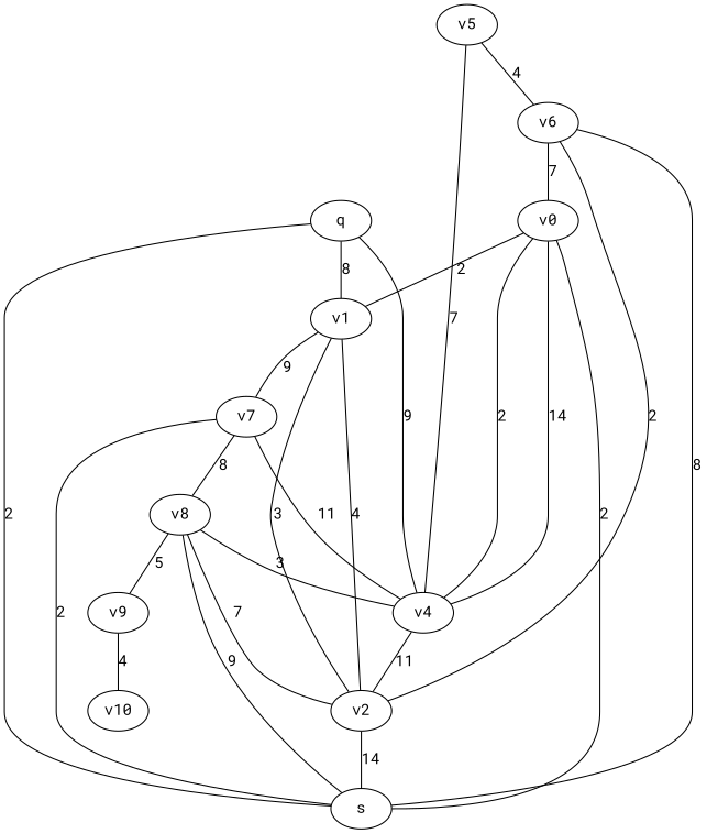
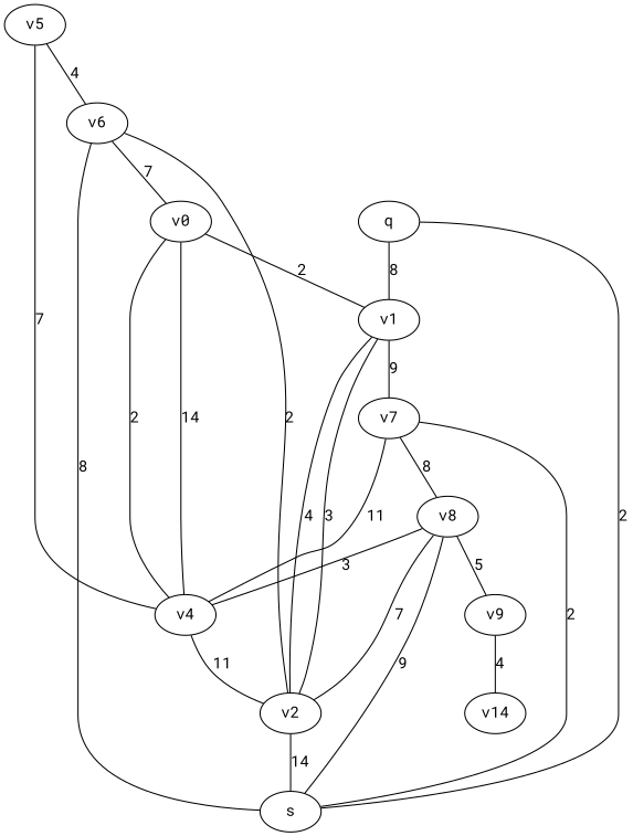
  graph {
    fontname="Roboto Mono"
    node [fontname="Roboto Mono"]
    edge [fontname="Roboto Mono" weight=2]
    n1 [label=v0]
    s
    v1
    v4
    v2
    v7
    v8
    v5
    v6
    q
    v9
-   v10
-   n1 -- s [label=2]
+   v10 [label=v14]
    n1 -- v1 [label=2]
    n1 -- v4 [label=14 weight=14]
    v1 -- v2 [label=3 weight=3]
    v1 -- v7 [label=9 weight=9]
    v4 -- n1 [label=2]
    v4 -- v2 [label=11 weight=11]
    v2 -- s [label=14 weight=14]
    v2 -- v1 [label=4 weight=4]
    v7 -- s [label=2]
    v7 -- v4 [label=11 weight=11]
    v7 -- v8 [label=8 weight=8]
    v8 -- s [label=9 weight=9]
    v8 -- v4 [label=3 weight=3]
    v8 -- v2 [label=7 weight=7]
    v8 -- v9 [label=5 weight=5]
    v5 -- v4 [label=7 weight=7]
    v5 -- v6 [label=4 weight=4]
    v6 -- n1 [label=7 weight=7]
    v6 -- s [label=8 weight=8]
    v6 -- v2 [label=2]
    q -- s [label=2]
    q -- v1 [label=8 weight=8]
-   q -- v4 [label=9 weight=9]
    v9 -- v10 [label=4 weight=4]
  }
